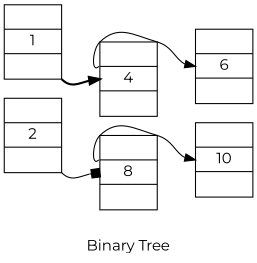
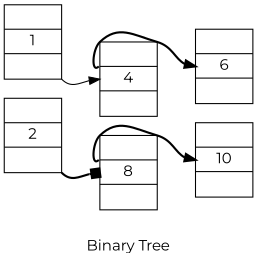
  digraph {
    fontname=Montserrat
    label="Binary Tree"
    rankdir=LR
    node [fontname=Montserrat shape=record]
    edge [arrowhead=normal fontname=Montserrat headport=f1 style=solid tailport="f2:se"]
    n1 [label="<f0>|<f1>2|<f2>"]
    n2 [label="<f0>|<f1>8|<f2>"]
    n3 [label="<f0>|<f1>1|<f2>"]
    n4 [label="<f0>|<f1>4|<f2>"]
    n5 [label="<f0>|<f1>10|<f2>"]
    n6 [label="<f0>|<f1>6|<f2>"]
-   n1 -> n2 [arrowhead=box]
-   n2 -> n5 [tailport="f0:sw"]
-   n3 -> n4 [style=bold]
-   n4 -> n6 [tailport="f0:sw"]
+   n1 -> n2 [arrowhead=box style=bold]
+   n2 -> n5 [style=bold tailport="f0:sw"]
+   n3 -> n4
+   n4 -> n6 [style=bold tailport="f0:sw"]
  }
